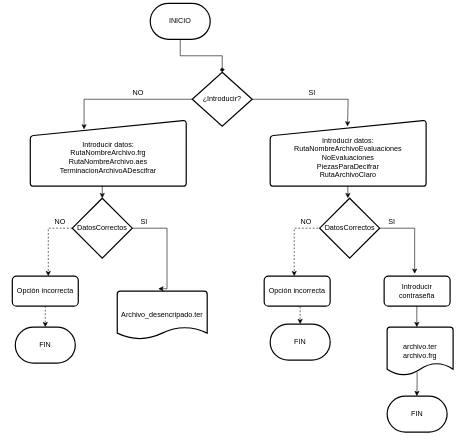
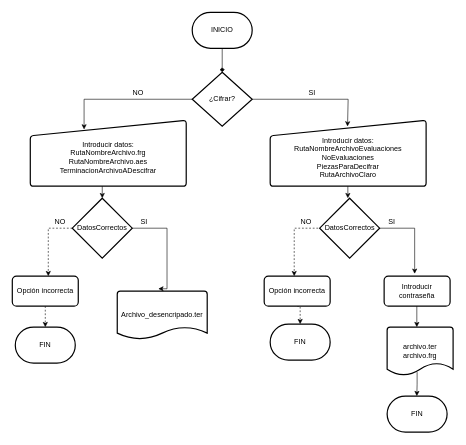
  <mxCell id="0" />
  <mxCell id="1" parent="0" />
  <mxCell id="2" style="edgeStyle=orthogonalEdgeStyle;rounded=0;orthogonalLoop=1;jettySize=auto;html=1;exitX=0.5;exitY=1;exitDx=0;exitDy=0;exitPerimeter=0;entryX=0.5;entryY=0;entryDx=0;entryDy=0;entryPerimeter=0;endArrow=diamond;" edge="1" parent="1" source="3" target="5"><mxGeometry relative="1" as="geometry" /></mxCell>
- <mxCell id="3" value="INICIO" style="strokeWidth=2;html=1;shape=mxgraph.flowchart.terminator;whiteSpace=wrap;" vertex="1" parent="1"><mxGeometry x="250" y="5" width="100" height="60" as="geometry" /></mxCell>
+ <mxCell id="3" value="INICIO" style="strokeWidth=2;html=1;shape=mxgraph.flowchart.terminator;whiteSpace=wrap;" vertex="1" parent="1"><mxGeometry x="320" width="100" height="60" as="geometry" y="20" /></mxCell>
  <mxCell id="4" style="edgeStyle=orthogonalEdgeStyle;rounded=0;orthogonalLoop=1;jettySize=auto;html=1;exitX=1;exitY=0.5;exitDx=0;exitDy=0;exitPerimeter=0;entryX=0.496;entryY=0.094;entryDx=0;entryDy=0;entryPerimeter=0;" edge="1" parent="1" source="5" target="7"><mxGeometry relative="1" as="geometry"><mxPoint x="610" y="180" as="targetPoint" /><Array as="points"><mxPoint x="580" y="165" /></Array></mxGeometry></mxCell>
- <mxCell id="5" value="¿Introducir?" style="strokeWidth=2;html=1;shape=mxgraph.flowchart.decision;whiteSpace=wrap;" vertex="1" parent="1"><mxGeometry x="320" y="120" width="100" height="90" as="geometry" /></mxCell>
+ <mxCell id="5" value="¿Cifrar?" style="strokeWidth=2;html=1;shape=mxgraph.flowchart.decision;whiteSpace=wrap;" vertex="1" parent="1"><mxGeometry x="320" y="120" width="100" height="90" as="geometry" /></mxCell>
  <mxCell id="6" value="Introducir contraseña" style="rounded=1;whiteSpace=wrap;html=1;absoluteArcSize=1;arcSize=14;strokeWidth=2;" vertex="1" parent="1"><mxGeometry x="640" y="460" width="110" height="50" as="geometry" /></mxCell>
  <mxCell id="7" value="&lt;br&gt;Introducir datos: &lt;br&gt;RutaNombreArchivoEvaluaciones NoEvaluaciones &lt;br&gt;PiezasParaDecifrar &lt;br&gt;RutaArchivoClaro" style="html=1;strokeWidth=2;shape=manualInput;whiteSpace=wrap;rounded=1;size=26;arcSize=11;" vertex="1" parent="1"><mxGeometry x="450" y="200" width="260" height="110" as="geometry" /></mxCell>
  <mxCell id="8" style="edgeStyle=orthogonalEdgeStyle;rounded=0;orthogonalLoop=1;jettySize=auto;html=1;exitX=0.5;exitY=1;exitDx=0;exitDy=0;entryX=0.5;entryY=0;entryDx=0;entryDy=0;entryPerimeter=0;dashed=1;" edge="1" parent="1" source="9" target="17"><mxGeometry relative="1" as="geometry" /></mxCell>
  <mxCell id="9" value="Opción incorrecta" style="rounded=1;whiteSpace=wrap;html=1;absoluteArcSize=1;arcSize=14;strokeWidth=2;" vertex="1" parent="1"><mxGeometry x="20" y="460" width="110" height="50" as="geometry" /></mxCell>
  <mxCell id="10" value="FIN" style="strokeWidth=2;html=1;shape=mxgraph.flowchart.terminator;whiteSpace=wrap;" vertex="1" parent="1"><mxGeometry x="450" y="540" width="100" height="60" as="geometry" /></mxCell>
  <mxCell id="11" value="archivo.ter&lt;br&gt;archivo.frg" style="strokeWidth=2;html=1;shape=mxgraph.flowchart.document2;whiteSpace=wrap;size=0.25;" vertex="1" parent="1"><mxGeometry x="645" y="545" width="110" height="80" as="geometry" /></mxCell>
  <mxCell id="12" value="FIN" style="strokeWidth=2;html=1;shape=mxgraph.flowchart.terminator;whiteSpace=wrap;" vertex="1" parent="1"><mxGeometry x="645" y="660" width="100" height="60" as="geometry" /></mxCell>
  <mxCell id="13" value="&lt;br&gt;Introducir datos: &lt;br&gt;RutaNombreArchivo.frg RutaNombreArchivo.aes&lt;br&gt;TerminacionArchivoADescifrar" style="html=1;strokeWidth=2;shape=manualInput;whiteSpace=wrap;rounded=1;size=26;arcSize=11;" vertex="1" parent="1"><mxGeometry x="50" y="200" width="260" height="110" as="geometry" /></mxCell>
  <mxCell id="14" value="DatosCorrectos" style="strokeWidth=2;html=1;shape=mxgraph.flowchart.decision;whiteSpace=wrap;" vertex="1" parent="1"><mxGeometry x="120" y="330" width="100" height="100" as="geometry" /></mxCell>
  <mxCell id="15" value="DatosCorrectos" style="strokeWidth=2;html=1;shape=mxgraph.flowchart.decision;whiteSpace=wrap;" vertex="1" parent="1"><mxGeometry x="532.5" y="330" width="100" height="100" as="geometry" /></mxCell>
  <mxCell id="16" value="Archivo_desencripado.ter" style="strokeWidth=2;html=1;shape=mxgraph.flowchart.document2;whiteSpace=wrap;size=0.25;" vertex="1" parent="1"><mxGeometry x="195" y="485" width="150" height="80" as="geometry" /></mxCell>
  <mxCell id="17" value="FIN" style="strokeWidth=2;html=1;shape=mxgraph.flowchart.terminator;whiteSpace=wrap;" vertex="1" parent="1"><mxGeometry x="25" y="545" width="100" height="60" as="geometry" /></mxCell>
  <mxCell id="18" style="edgeStyle=orthogonalEdgeStyle;rounded=0;orthogonalLoop=1;jettySize=auto;html=1;exitX=0.5;exitY=1;exitDx=0;exitDy=0;entryX=0.5;entryY=0;entryDx=0;entryDy=0;entryPerimeter=0;dashed=1;" edge="1" parent="1" source="19" target="10"><mxGeometry relative="1" as="geometry" /></mxCell>
  <mxCell id="19" value="Opción incorrecta" style="rounded=1;whiteSpace=wrap;html=1;absoluteArcSize=1;arcSize=14;strokeWidth=2;" vertex="1" parent="1"><mxGeometry x="440" y="460" width="110" height="50" as="geometry" /></mxCell>
  <mxCell id="20" style="edgeStyle=orthogonalEdgeStyle;rounded=0;orthogonalLoop=1;jettySize=auto;html=1;exitX=0;exitY=0.5;exitDx=0;exitDy=0;exitPerimeter=0;entryX=0.345;entryY=0.14;entryDx=0;entryDy=0;entryPerimeter=0;" edge="1" parent="1" source="5" target="13"><mxGeometry relative="1" as="geometry"><mxPoint x="140" y="190" as="targetPoint" /><mxPoint x="430" y="175" as="sourcePoint" /><Array as="points"><mxPoint x="140" y="165" /></Array></mxGeometry></mxCell>
  <mxCell id="21" value="NO" style="text;html=1;strokeColor=none;fillColor=none;align=center;verticalAlign=middle;whiteSpace=wrap;rounded=0;" vertex="1" parent="1"><mxGeometry x="200" y="140" width="60" height="30" as="geometry" /></mxCell>
  <mxCell id="22" value="SI" style="text;html=1;strokeColor=none;fillColor=none;align=center;verticalAlign=middle;whiteSpace=wrap;rounded=0;" vertex="1" parent="1"><mxGeometry x="490" y="140" width="60" height="30" as="geometry" /></mxCell>
  <mxCell id="23" style="edgeStyle=orthogonalEdgeStyle;rounded=0;orthogonalLoop=1;jettySize=auto;html=1;dashed=1;" edge="1" parent="1"><mxGeometry relative="1" as="geometry"><mxPoint x="80" y="460" as="targetPoint" /><mxPoint x="120" y="380" as="sourcePoint" /><Array as="points"><mxPoint x="80" y="380" /><mxPoint x="80" y="460" /></Array></mxGeometry></mxCell>
  <mxCell id="24" value="NO" style="text;html=1;strokeColor=none;fillColor=none;align=center;verticalAlign=middle;whiteSpace=wrap;rounded=0;" vertex="1" parent="1"><mxGeometry x="70" y="354.6" width="60" height="30" as="geometry" /></mxCell>
  <mxCell id="25" style="edgeStyle=orthogonalEdgeStyle;rounded=0;orthogonalLoop=1;jettySize=auto;html=1;entryX=0.455;entryY=0;entryDx=0;entryDy=0;entryPerimeter=0;dashed=1;" edge="1" parent="1" target="19"><mxGeometry relative="1" as="geometry"><mxPoint x="490" y="450" as="targetPoint" /><mxPoint x="530" y="380" as="sourcePoint" /><Array as="points"><mxPoint x="490" y="380" /></Array></mxGeometry></mxCell>
  <mxCell id="26" value="NO" style="text;html=1;strokeColor=none;fillColor=none;align=center;verticalAlign=middle;whiteSpace=wrap;rounded=0;" vertex="1" parent="1"><mxGeometry x="480" y="354.6" width="60" height="30" as="geometry" /></mxCell>
  <mxCell id="27" style="edgeStyle=orthogonalEdgeStyle;rounded=0;orthogonalLoop=1;jettySize=auto;html=1;exitX=1;exitY=0.5;exitDx=0;exitDy=0;entryX=0.456;entryY=-0.05;entryDx=0;entryDy=0;entryPerimeter=0;exitPerimeter=0;" edge="1" parent="1" source="14" target="16"><mxGeometry relative="1" as="geometry"><mxPoint x="278.96" y="424.94" as="targetPoint" /><mxPoint x="120" y="379.6" as="sourcePoint" /><Array as="points"><mxPoint x="278" y="380" /></Array></mxGeometry></mxCell>
  <mxCell id="28" value="SI" style="text;html=1;strokeColor=none;fillColor=none;align=center;verticalAlign=middle;whiteSpace=wrap;rounded=0;" vertex="1" parent="1"><mxGeometry x="210" y="354.6" width="60" height="30" as="geometry" /></mxCell>
  <mxCell id="29" style="edgeStyle=orthogonalEdgeStyle;rounded=0;orthogonalLoop=1;jettySize=auto;html=1;exitX=1;exitY=0.5;exitDx=0;exitDy=0;entryX=0.456;entryY=-0.05;entryDx=0;entryDy=0;entryPerimeter=0;exitPerimeter=0;" edge="1" parent="1"><mxGeometry relative="1" as="geometry"><mxPoint x="690.9" y="456" as="targetPoint" /><mxPoint x="632.5" y="380" as="sourcePoint" /><Array as="points"><mxPoint x="690.5" y="380" /></Array></mxGeometry></mxCell>
  <mxCell id="30" value="SI" style="text;html=1;strokeColor=none;fillColor=none;align=center;verticalAlign=middle;whiteSpace=wrap;rounded=0;" vertex="1" parent="1"><mxGeometry x="622.5" y="354.6" width="60" height="30" as="geometry" /></mxCell>
  <mxCell id="31" style="edgeStyle=orthogonalEdgeStyle;rounded=0;orthogonalLoop=1;jettySize=auto;html=1;entryX=0.5;entryY=0;entryDx=0;entryDy=0;entryPerimeter=0;" edge="1" parent="1"><mxGeometry relative="1" as="geometry"><mxPoint x="695" y="620" as="sourcePoint" /><mxPoint x="694.5" y="660" as="targetPoint" /><Array as="points"><mxPoint x="695" y="640" /></Array></mxGeometry></mxCell>
  <mxCell id="32" style="edgeStyle=orthogonalEdgeStyle;rounded=0;orthogonalLoop=1;jettySize=auto;html=1;exitX=0.5;exitY=1;exitDx=0;exitDy=0;entryX=0.5;entryY=0;entryDx=0;entryDy=0;entryPerimeter=0;" edge="1" parent="1"><mxGeometry relative="1" as="geometry"><mxPoint x="694.5" y="510" as="sourcePoint" /><mxPoint x="694.5" y="545" as="targetPoint" /></mxGeometry></mxCell>
  <mxCell id="33" value="" style="endArrow=classic;html=1;rounded=0;entryX=0.5;entryY=0;entryDx=0;entryDy=0;entryPerimeter=0;" edge="1" parent="1" target="14"><mxGeometry width="50" height="50" relative="1" as="geometry"><mxPoint x="170" y="310" as="sourcePoint" /><mxPoint x="450" y="270" as="targetPoint" /></mxGeometry></mxCell>
  <mxCell id="34" value="" style="endArrow=classic;html=1;rounded=0;entryX=0.5;entryY=0;entryDx=0;entryDy=0;entryPerimeter=0;" edge="1" parent="1"><mxGeometry width="50" height="50" relative="1" as="geometry"><mxPoint x="579.5" y="310" as="sourcePoint" /><mxPoint x="579.5" y="330" as="targetPoint" /></mxGeometry></mxCell>
